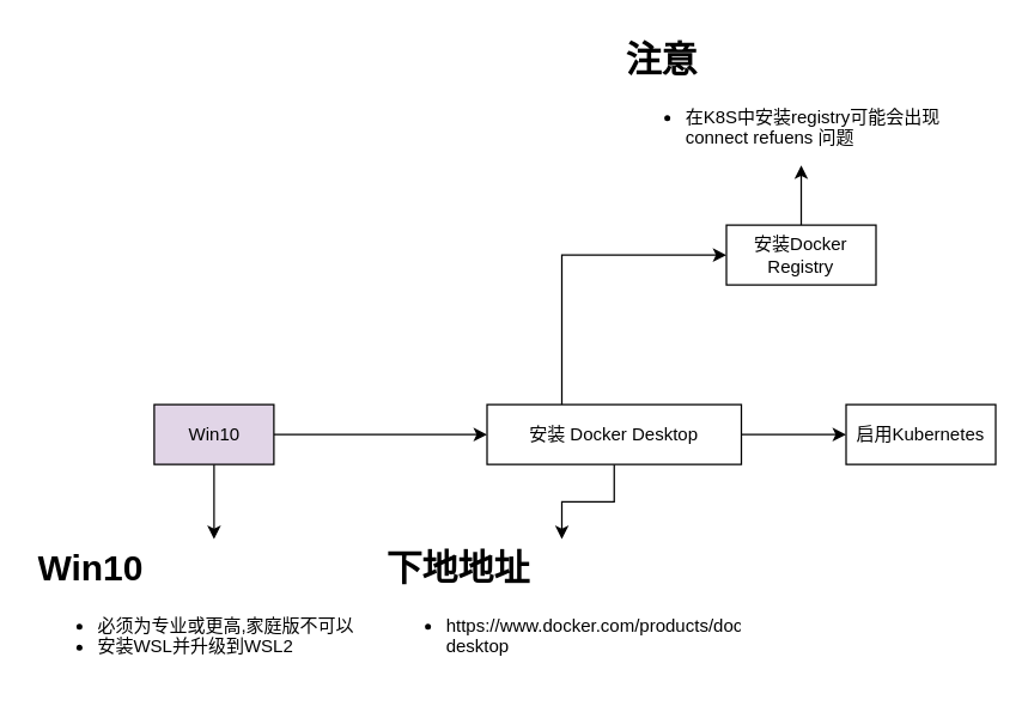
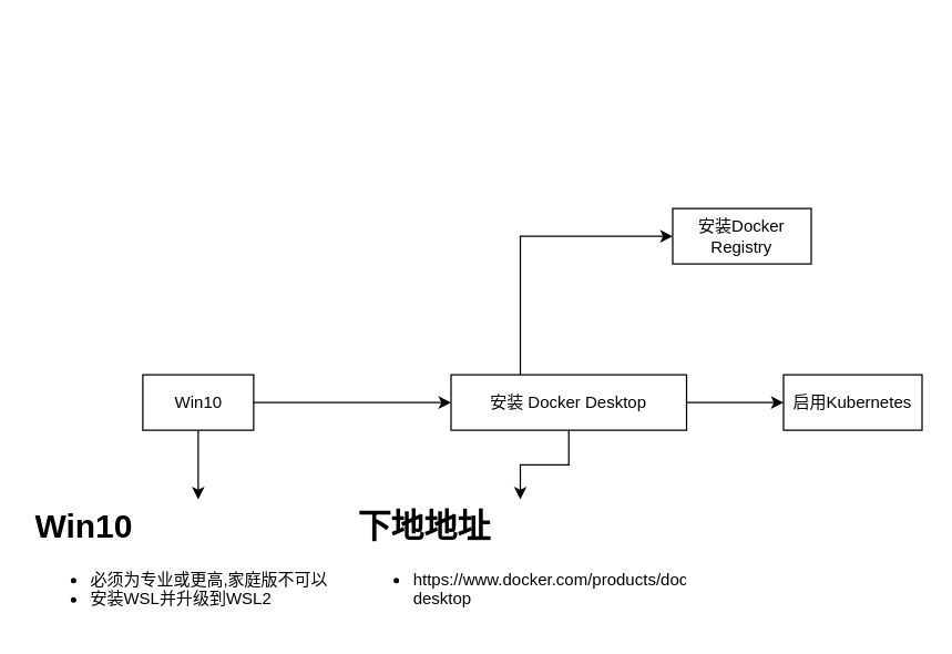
  <mxCell id="0" />
  <mxCell id="1" parent="0" />
  <mxCell id="2" style="edgeStyle=orthogonalEdgeStyle;rounded=0;orthogonalLoop=1;jettySize=auto;html=1;exitX=0.5;exitY=1;exitDx=0;exitDy=0;entryX=0.5;entryY=0;entryDx=0;entryDy=0;" edge="1" parent="1" source="4" target="5"><mxGeometry relative="1" as="geometry" /></mxCell>
  <mxCell id="3" style="edgeStyle=orthogonalEdgeStyle;rounded=0;orthogonalLoop=1;jettySize=auto;html=1;exitX=1;exitY=0.5;exitDx=0;exitDy=0;" edge="1" parent="1" source="4" target="9"><mxGeometry relative="1" as="geometry" /></mxCell>
- <mxCell id="4" value="Win10" style="rounded=0;whiteSpace=wrap;html=1;fillColor=#e1d5e7;" vertex="1" parent="1"><mxGeometry x="102.5" y="270" width="80" height="40" as="geometry" /></mxCell>
+ <mxCell id="4" value="Win10" style="rounded=0;whiteSpace=wrap;html=1;" vertex="1" parent="1"><mxGeometry x="102.5" y="270" width="80" height="40" as="geometry" /></mxCell>
  <mxCell id="5" value="&lt;h1&gt;Win10&lt;/h1&gt;&lt;p&gt;&lt;/p&gt;&lt;ul&gt;&lt;li&gt;必须为专业或更高,家庭版不可以&lt;/li&gt;&lt;li&gt;安装WSL并升级到WSL2&lt;/li&gt;&lt;/ul&gt;&lt;p&gt;&lt;/p&gt;" style="text;html=1;strokeColor=none;fillColor=none;spacing=5;spacingTop=-20;whiteSpace=wrap;overflow=hidden;rounded=0;" vertex="1" parent="1"><mxGeometry x="20" y="360" width="245" height="90" as="geometry" /></mxCell>
  <mxCell id="6" style="edgeStyle=orthogonalEdgeStyle;rounded=0;orthogonalLoop=1;jettySize=auto;html=1;exitX=0.5;exitY=1;exitDx=0;exitDy=0;" edge="1" parent="1" source="9" target="10"><mxGeometry relative="1" as="geometry" /></mxCell>
  <mxCell id="7" style="edgeStyle=orthogonalEdgeStyle;rounded=0;orthogonalLoop=1;jettySize=auto;html=1;exitX=1;exitY=0.5;exitDx=0;exitDy=0;" edge="1" parent="1" source="9" target="11"><mxGeometry relative="1" as="geometry" /></mxCell>
  <mxCell id="8" style="edgeStyle=orthogonalEdgeStyle;rounded=0;orthogonalLoop=1;jettySize=auto;html=1;entryX=0;entryY=0.5;entryDx=0;entryDy=0;" edge="1" parent="1" source="9" target="13"><mxGeometry relative="1" as="geometry"><Array as="points"><mxPoint x="375" y="170" /></Array></mxGeometry></mxCell>
  <mxCell id="9" value="安装 Docker Desktop" style="rounded=0;whiteSpace=wrap;html=1;" vertex="1" parent="1"><mxGeometry x="325" y="270" width="170" height="40" as="geometry" /></mxCell>
  <mxCell id="10" value="&lt;h1&gt;下地地址&lt;/h1&gt;&lt;p&gt;&lt;/p&gt;&lt;ul&gt;&lt;li&gt;https://www.docker.com/products/docker-desktop&lt;br&gt;&lt;/li&gt;&lt;/ul&gt;&lt;p&gt;&lt;/p&gt;" style="text;html=1;strokeColor=none;fillColor=none;spacing=5;spacingTop=-20;whiteSpace=wrap;overflow=hidden;rounded=0;" vertex="1" parent="1"><mxGeometry x="252.5" y="360" width="245" height="90" as="geometry" /></mxCell>
  <mxCell id="11" value="启用Kubernetes" style="rounded=0;whiteSpace=wrap;html=1;" vertex="1" parent="1"><mxGeometry x="565" y="270" width="100" height="40" as="geometry" /></mxCell>
- <mxCell id="12" style="edgeStyle=orthogonalEdgeStyle;rounded=0;orthogonalLoop=1;jettySize=auto;html=1;exitX=0.5;exitY=0;exitDx=0;exitDy=0;" edge="1" parent="1" source="13" target="14"><mxGeometry relative="1" as="geometry" /></mxCell>
  <mxCell id="13" value="安装Docker Registry" style="rounded=0;whiteSpace=wrap;html=1;" vertex="1" parent="1"><mxGeometry x="485" y="150" width="100" height="40" as="geometry" /></mxCell>
- <mxCell id="14" value="&lt;h1&gt;注意&lt;/h1&gt;&lt;p&gt;&lt;/p&gt;&lt;ul&gt;&lt;li&gt;在K8S中安装registry可能会出现 connect refuens&amp;nbsp;问题&lt;/li&gt;&lt;/ul&gt;&lt;p&gt;&lt;/p&gt;" style="text;html=1;strokeColor=none;fillColor=none;spacing=5;spacingTop=-20;whiteSpace=wrap;overflow=hidden;rounded=0;" vertex="1" parent="1"><mxGeometry x="412.5" y="20" width="245" height="90" as="geometry" /></mxCell>
